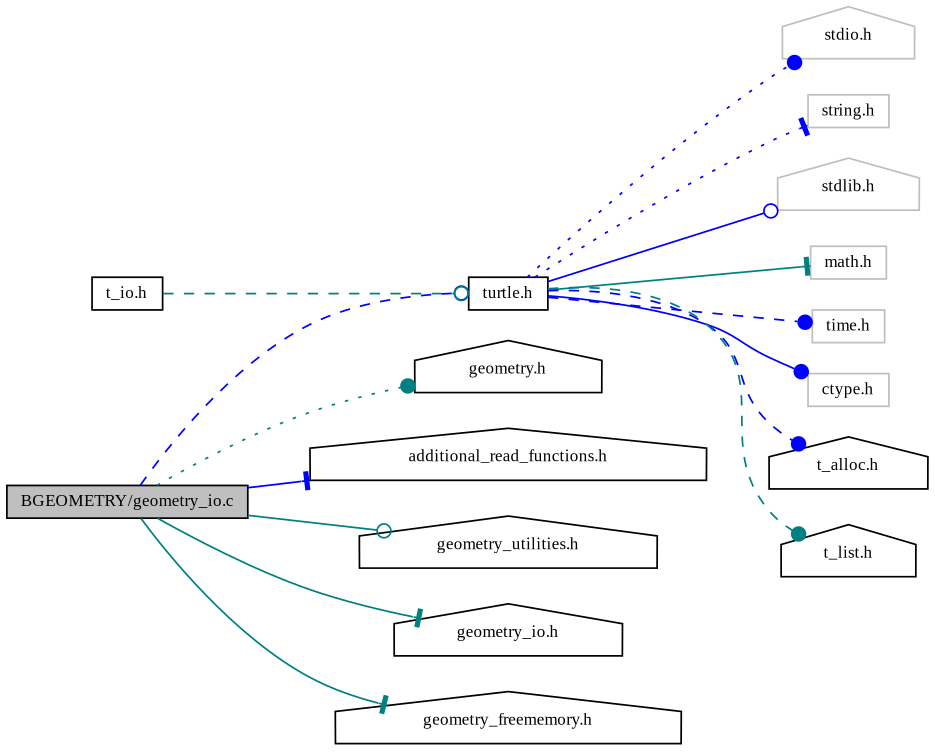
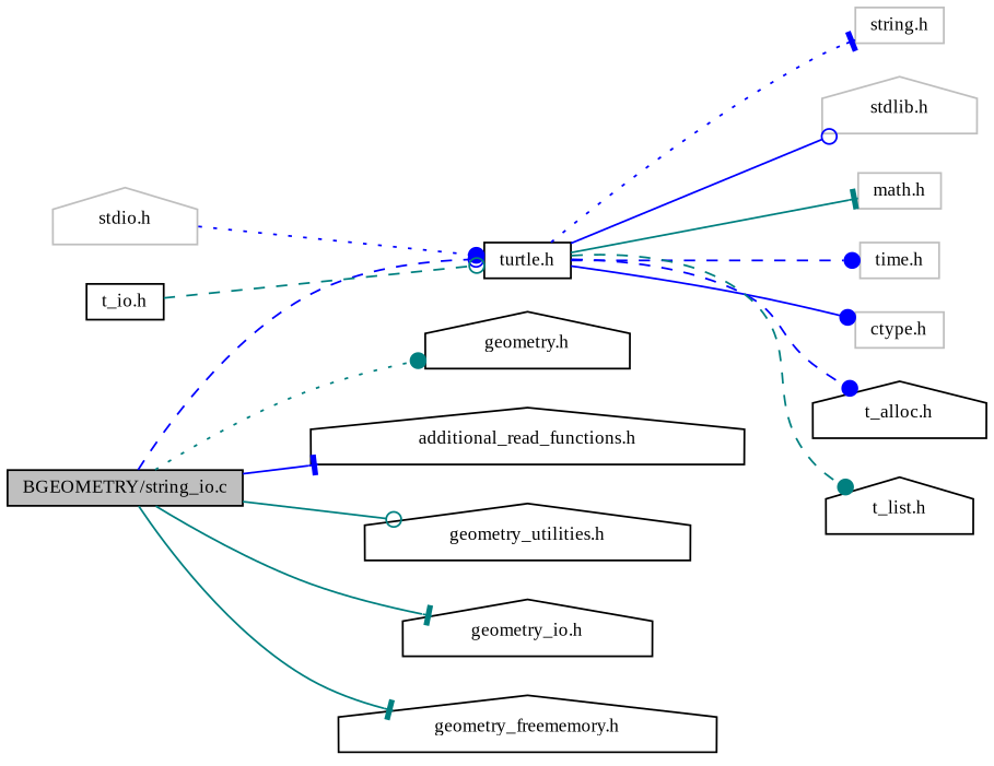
  digraph {
    fontname="Liberation Serif"
    rankdir=LR
    node [color=black fontname="Liberation Serif" fontsize=10 shape=house]
    edge [arrowhead=dot color=blue fontname="Liberation Serif" fontsize=10 labelfontname=FreeSans labelfontsize=10 style=solid]
-   n1 [fillcolor=grey75 fontcolor=black height=0.2 label="BGEOMETRY/geometry_io.c" shape=box style=filled width=0.4]
+   n1 [fillcolor=grey75 fontcolor=black height=0.2 label="BGEOMETRY/string_io.c" shape=box style=filled width=0.4]
    n2 [height=0.2 label="turtle.h" shape=box width=0.4]
    n3 [height=0.2 label="geometry.h" width=0.4]
    n4 [height=0.2 label="additional_read_functions.h" width=0.4]
    n5 [height=0.2 label="geometry_utilities.h" width=0.4]
    n6 [height=0.2 label="geometry_io.h" width=0.4]
    n7 [height=0.2 label="geometry_freememory.h" width=0.4]
    n8 [color=grey75 height=0.2 label="stdio.h" width=0.4]
    n9 [color=grey75 height=0.2 label="string.h" shape=box width=0.4]
    n10 [color=grey75 height=0.2 label="stdlib.h" width=0.4]
    n11 [color=grey75 height=0.2 label="math.h" shape=box width=0.4]
    n12 [color=grey75 height=0.2 label="time.h" shape=box width=0.4]
    n13 [color=grey75 height=0.2 label="ctype.h" shape=box width=0.4]
    n14 [height=0.2 label="t_alloc.h" width=0.4]
    n15 [height=0.2 label="t_list.h" width=0.4]
    n16 [height=0.2 label="t_io.h" shape=box width=0.4]
    n1 -> n2 [arrowhead=odot style=dashed]
    n1 -> n3 [color=teal style=dotted]
    n1 -> n4 [arrowhead=tee]
    n1 -> n5 [arrowhead=odot color=teal]
    n1 -> n6 [arrowhead=tee color=teal]
    n1 -> n7 [arrowhead=tee color=teal]
-   n2 -> n8 [style=dotted]
+   n8 -> n2 [style=dotted]
    n2 -> n9 [arrowhead=tee style=dotted]
    n2 -> n10 [arrowhead=odot]
    n2 -> n11 [arrowhead=tee color=teal]
    n2 -> n12 [style=dashed]
    n2 -> n13
    n2 -> n14 [style=dashed]
    n2 -> n15 [color=teal style=dashed]
    n16 -> n2 [arrowhead=odot color=teal style=dashed]
  }
